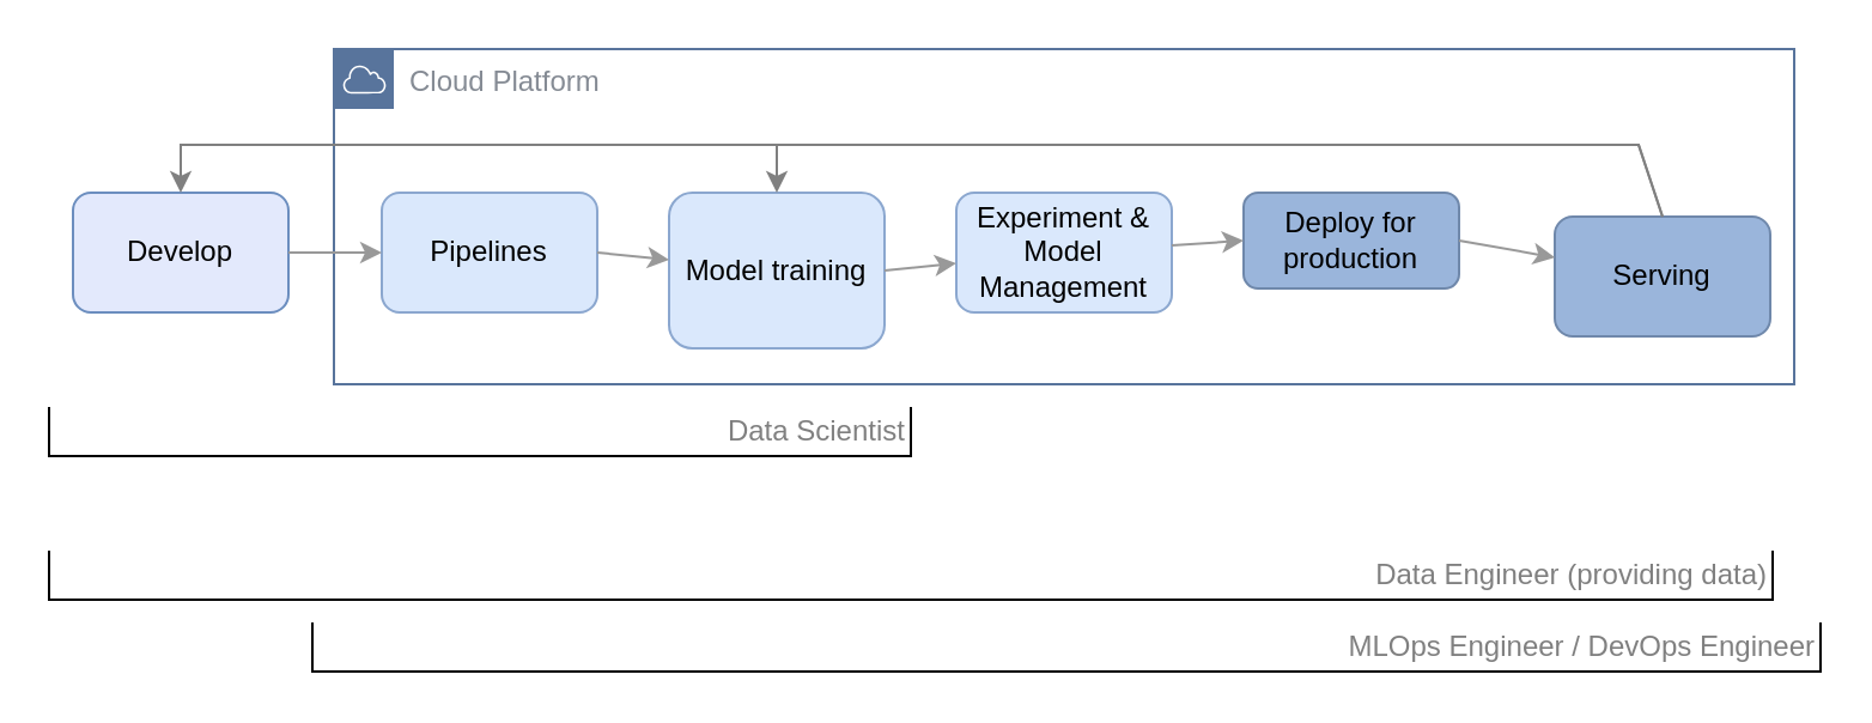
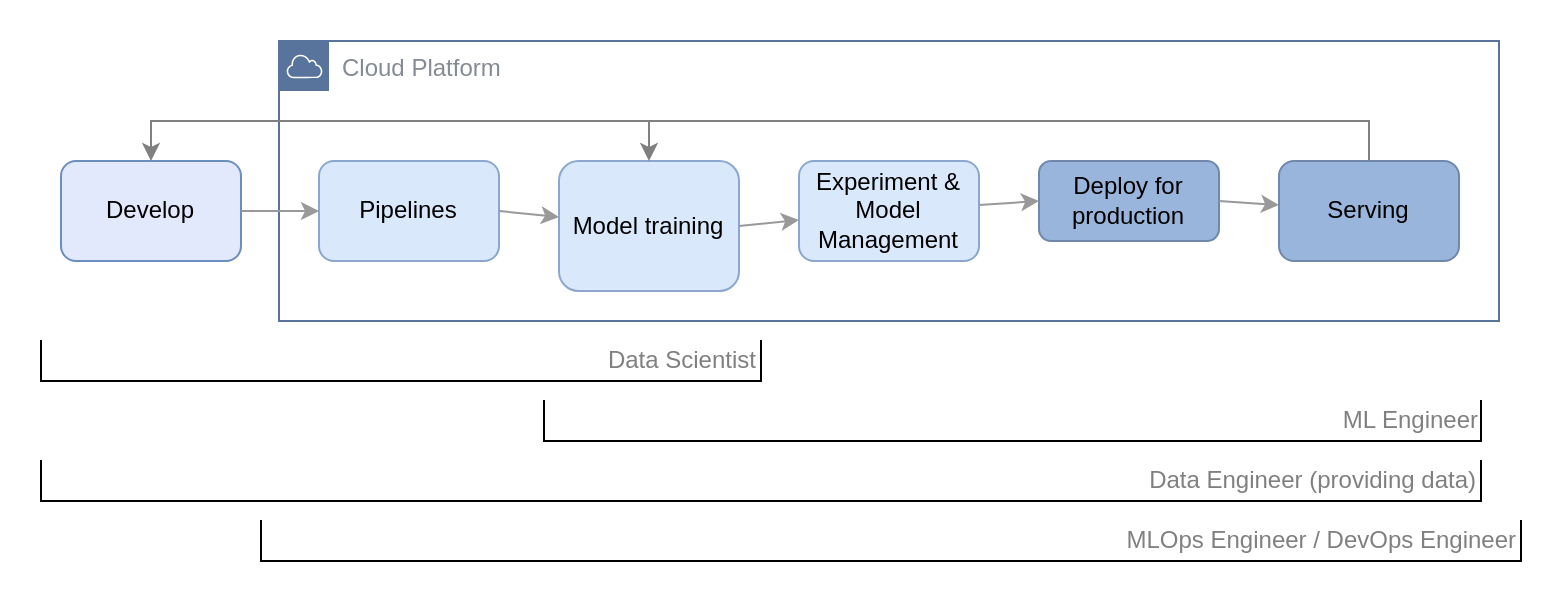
  <mxCell id="0" />
  <mxCell id="1" parent="0" />
+ <mxCell id="2" value="ML Engineer" style="shape=partialRectangle;whiteSpace=wrap;html=1;bottom=1;right=1;left=1;top=0;fillColor=none;routingCenterX=-0.5;align=right;fontColor=#808080;" vertex="1" parent="1"><mxGeometry x="271.5" y="200" width="468.5" height="20" as="geometry" /></mxCell>
  <mxCell id="3" value="Data Engineer (providing data)" style="shape=partialRectangle;whiteSpace=wrap;html=1;bottom=1;right=1;left=1;top=0;fillColor=none;routingCenterX=-0.5;align=right;fontColor=#808080;" vertex="1" parent="1"><mxGeometry x="20" y="230" width="720" height="20" as="geometry" /></mxCell>
  <mxCell id="4" value="Cloud Platform" style="sketch=0;outlineConnect=0;gradientColor=none;html=1;whiteSpace=wrap;fontSize=12;fontStyle=0;shape=mxgraph.aws4.group;grIcon=mxgraph.aws4.group_aws_cloud;strokeColor=#58749C;fillColor=none;verticalAlign=top;align=left;spacingLeft=30;fontColor=#858B94;dashed=0;" parent="1" vertex="1"><mxGeometry x="139" y="20" width="610" height="140" as="geometry" /></mxCell>
  <mxCell id="5" value="Develop" style="rounded=1;whiteSpace=wrap;html=1;fillColor=#E3E9FC;strokeColor=#6c8ebf;" parent="1" vertex="1"><mxGeometry x="30" y="80" width="90" height="50" as="geometry" /></mxCell>
  <mxCell id="6" value="Pipelines" style="rounded=1;whiteSpace=wrap;html=1;fillColor=#dae8fc;strokeColor=#8ba7cf;" parent="1" vertex="1"><mxGeometry x="159" y="80" width="90" height="50" as="geometry" /></mxCell>
  <mxCell id="7" value="Model training" style="rounded=1;whiteSpace=wrap;html=1;fillColor=#dae8fc;strokeColor=#8ba7cf;" parent="1" vertex="1"><mxGeometry x="279" y="80" width="90" height="65" as="geometry" /></mxCell>
  <mxCell id="8" value="Experiment &amp;amp; Model Management" style="rounded=1;whiteSpace=wrap;html=1;fillColor=#dae8fc;strokeColor=#8ba7cf;" parent="1" vertex="1"><mxGeometry x="399" y="80" width="90" height="50" as="geometry" /></mxCell>
  <mxCell id="9" value="Deploy for production" style="rounded=1;whiteSpace=wrap;html=1;fillColor=#9ab5db;strokeColor=#6f88ab;" parent="1" vertex="1"><mxGeometry x="519" y="80" width="90" height="40" as="geometry" /></mxCell>
- <mxCell id="10" value="Serving" style="rounded=1;whiteSpace=wrap;html=1;fillColor=#9ab5db;strokeColor=#6f88ab;" parent="1" vertex="1"><mxGeometry x="649" y="90" width="90" height="50" as="geometry" /></mxCell>
+ <mxCell id="10" value="Serving" style="rounded=1;whiteSpace=wrap;html=1;fillColor=#9ab5db;strokeColor=#6f88ab;" parent="1" vertex="1"><mxGeometry x="639" y="80" width="90" height="50" as="geometry" /></mxCell>
  <mxCell id="11" value="" style="endArrow=classic;html=1;rounded=0;exitX=0.5;exitY=0;exitDx=0;exitDy=0;entryX=0.5;entryY=0;entryDx=0;entryDy=0;strokeColor=#808080;" parent="1" source="10" target="7" edge="1"><mxGeometry width="50" height="50" relative="1" as="geometry"><mxPoint x="479" y="80" as="sourcePoint" /><mxPoint x="529" y="30" as="targetPoint" /><Array as="points"><mxPoint x="684" y="60" /><mxPoint x="559" y="60" /><mxPoint x="324" y="60" /></Array></mxGeometry></mxCell>
  <mxCell id="12" value="" style="endArrow=classic;html=1;rounded=0;exitX=0.5;exitY=0;exitDx=0;exitDy=0;entryX=0.5;entryY=0;entryDx=0;entryDy=0;strokeColor=#808080;" parent="1" source="10" target="5" edge="1"><mxGeometry width="50" height="50" relative="1" as="geometry"><mxPoint x="791.5" y="70" as="sourcePoint" /><mxPoint x="306.81" y="70.06" as="targetPoint" /><Array as="points"><mxPoint x="684" y="60" /><mxPoint x="540" y="60" /><mxPoint x="75" y="60" /></Array></mxGeometry></mxCell>
  <mxCell id="13" value="" style="endArrow=classic;html=1;rounded=0;exitX=1;exitY=0.5;exitDx=0;exitDy=0;entryX=0;entryY=0.5;entryDx=0;entryDy=0;strokeColor=#999999;" parent="1" source="5" target="6" edge="1"><mxGeometry width="50" height="50" relative="1" as="geometry"><mxPoint x="114" y="300" as="sourcePoint" /><mxPoint x="194" y="300" as="targetPoint" /></mxGeometry></mxCell>
  <mxCell id="14" value="" style="endArrow=classic;html=1;rounded=0;exitX=1;exitY=0.5;exitDx=0;exitDy=0;strokeColor=#999999;" parent="1" source="6" target="7" edge="1"><mxGeometry width="50" height="50" relative="1" as="geometry"><mxPoint x="130" y="115" as="sourcePoint" /><mxPoint x="169" y="115" as="targetPoint" /></mxGeometry></mxCell>
  <mxCell id="15" value="" style="endArrow=classic;html=1;rounded=0;exitX=1;exitY=0.5;exitDx=0;exitDy=0;strokeColor=#999999;" parent="1" source="7" target="8" edge="1"><mxGeometry width="50" height="50" relative="1" as="geometry"><mxPoint x="259" y="115" as="sourcePoint" /><mxPoint x="289" y="115" as="targetPoint" /></mxGeometry></mxCell>
  <mxCell id="16" value="" style="endArrow=classic;html=1;rounded=0;exitX=1;exitY=0.5;exitDx=0;exitDy=0;strokeColor=#999999;" parent="1" source="9" target="10" edge="1"><mxGeometry width="50" height="50" relative="1" as="geometry"><mxPoint x="379" y="115" as="sourcePoint" /><mxPoint x="409" y="115" as="targetPoint" /></mxGeometry></mxCell>
  <mxCell id="17" value="" style="endArrow=classic;html=1;rounded=0;strokeColor=#999999;entryX=0;entryY=0.5;entryDx=0;entryDy=0;" parent="1" source="8" target="9" edge="1"><mxGeometry width="50" height="50" relative="1" as="geometry"><mxPoint x="619" y="115" as="sourcePoint" /><mxPoint x="649" y="115" as="targetPoint" /></mxGeometry></mxCell>
  <mxCell id="18" value="Data Scientist" style="shape=partialRectangle;whiteSpace=wrap;html=1;bottom=1;right=1;left=1;top=0;fillColor=none;routingCenterX=-0.5;align=right;fontColor=#808080;" vertex="1" parent="1"><mxGeometry x="20" y="170" width="360" height="20" as="geometry" /></mxCell>
  <mxCell id="19" value="MLOps Engineer / DevOps Engineer" style="shape=partialRectangle;whiteSpace=wrap;html=1;bottom=1;right=1;left=1;top=0;fillColor=none;routingCenterX=-0.5;align=right;fontColor=#808080;" vertex="1" parent="1"><mxGeometry x="130" y="260" width="630" height="20" as="geometry" /></mxCell>
